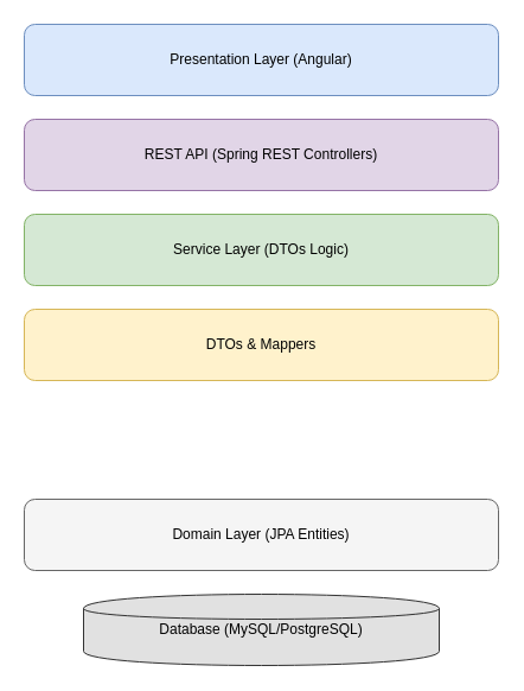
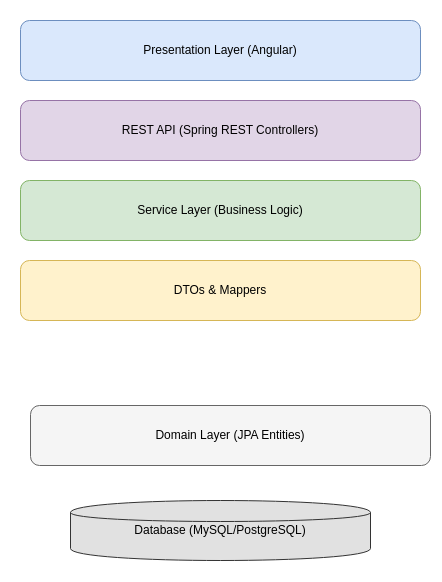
  <mxCell id="0" />
  <mxCell id="1" parent="0" />
  <mxCell id="2" value="Presentation Layer (Angular)" style="rounded=1;whiteSpace=wrap;html=1;fillColor=#dae8fc;strokeColor=#6c8ebf;" vertex="1" parent="1"><mxGeometry x="20" y="20" width="400" height="60" as="geometry" /></mxCell>
  <mxCell id="3" value="REST API (Spring REST Controllers)" style="rounded=1;whiteSpace=wrap;html=1;fillColor=#e1d5e7;strokeColor=#9673a6;" vertex="1" parent="1"><mxGeometry x="20" y="100" width="400" height="60" as="geometry" /></mxCell>
- <mxCell id="4" value="Service Layer (DTOs Logic)" style="rounded=1;whiteSpace=wrap;html=1;fillColor=#d5e8d4;strokeColor=#82b366;" vertex="1" parent="1"><mxGeometry x="20" y="180" width="400" height="60" as="geometry" /></mxCell>
+ <mxCell id="4" value="Service Layer (Business Logic)" style="rounded=1;whiteSpace=wrap;html=1;fillColor=#d5e8d4;strokeColor=#82b366;" vertex="1" parent="1"><mxGeometry x="20" y="180" width="400" height="60" as="geometry" /></mxCell>
  <mxCell id="5" value="DTOs &amp; Mappers" style="rounded=1;whiteSpace=wrap;html=1;fillColor=#fff2cc;strokeColor=#d6b656;" vertex="1" parent="1"><mxGeometry x="20" y="260" width="400" height="60" as="geometry" /></mxCell>
- <mxCell id="6" value="Domain Layer (JPA Entities)" style="rounded=1;whiteSpace=wrap;html=1;fillColor=#f5f5f5;strokeColor=#666666;" vertex="1" parent="1"><mxGeometry x="20" y="420" width="400" height="60" as="geometry" /></mxCell>
+ <mxCell id="6" value="Domain Layer (JPA Entities)" style="rounded=1;whiteSpace=wrap;html=1;fillColor=#f5f5f5;strokeColor=#666666;" vertex="1" parent="1"><mxGeometry x="30" y="405" width="400" height="60" as="geometry" /></mxCell>
  <mxCell id="7" value="Database (MySQL/PostgreSQL)" style="shape=cylinder;whiteSpace=wrap;html=1;fillColor=#e1e1e1;strokeColor=#333333;" vertex="1" parent="1"><mxGeometry x="70" y="500" width="300" height="60" as="geometry" /></mxCell>
